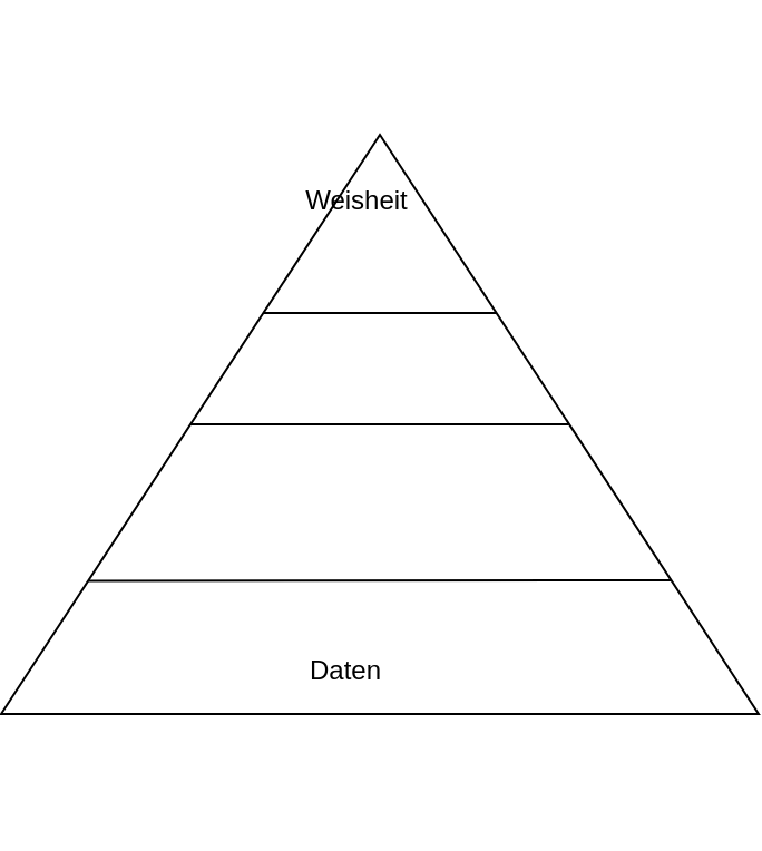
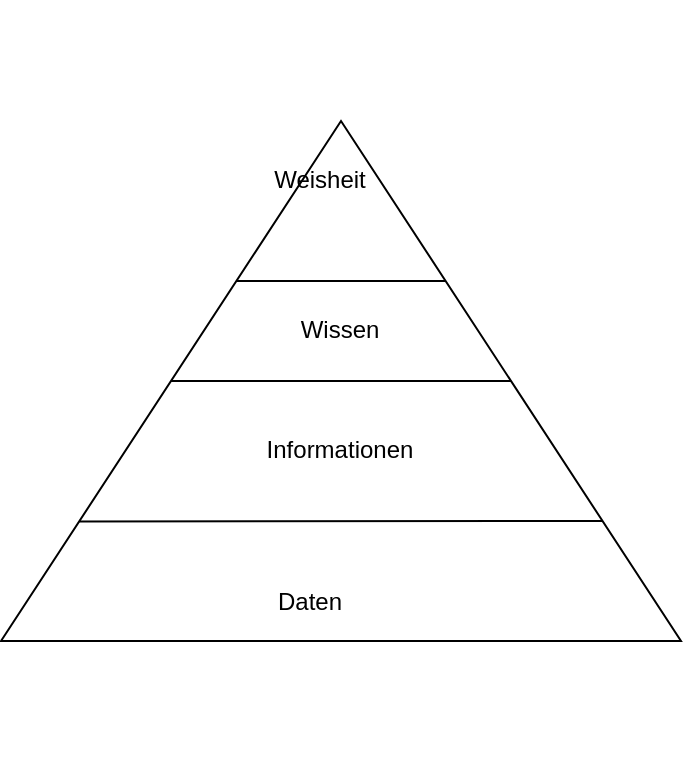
  <mxCell id="0" />
  <mxCell id="1" parent="0" />
  <mxCell id="2" value="" style="triangle;whiteSpace=wrap;html=1;rotation=-90;" parent="1" vertex="1"><mxGeometry x="20" y="20" width="260" height="340" as="geometry" /></mxCell>
+ <mxCell id="3" value="Wissen" style="text;strokeColor=none;align=center;fillColor=none;html=1;verticalAlign=middle;whiteSpace=wrap;rounded=0;" parent="1" vertex="1"><mxGeometry x="120" y="150" width="60" height="30" as="geometry" /></mxCell>
+ <mxCell id="4" value="Informationen" style="text;strokeColor=none;align=center;fillColor=none;html=1;verticalAlign=middle;whiteSpace=wrap;rounded=0;" parent="1" vertex="1"><mxGeometry x="107" y="207" width="86" height="35" as="geometry" /></mxCell>
  <mxCell id="5" value="Daten" style="text;strokeColor=none;align=center;fillColor=none;html=1;verticalAlign=middle;whiteSpace=wrap;rounded=0;" parent="1" vertex="1"><mxGeometry x="92" y="283" width="86" height="35" as="geometry" /></mxCell>
  <mxCell id="6" value="" style="endArrow=none;html=1;rounded=0;exitX=0.231;exitY=0.885;exitDx=0;exitDy=0;exitPerimeter=0;entryX=0.23;entryY=0.115;entryDx=0;entryDy=0;entryPerimeter=0;" parent="1" source="2" target="2" edge="1"><mxGeometry width="50" height="50" relative="1" as="geometry"><mxPoint x="276.65" y="260" as="sourcePoint" /><mxPoint x="23.35" y="260.26" as="targetPoint" /></mxGeometry></mxCell>
  <mxCell id="7" value="" style="endArrow=none;html=1;rounded=0;exitX=0.5;exitY=1;exitDx=0;exitDy=0;entryX=0.5;entryY=0;entryDx=0;entryDy=0;" parent="1" source="2" target="2" edge="1"><mxGeometry width="50" height="50" relative="1" as="geometry"><mxPoint x="221.48" y="190" as="sourcePoint" /><mxPoint x="78" y="190" as="targetPoint" /></mxGeometry></mxCell>
  <mxCell id="8" value="Weisheit" style="text;strokeColor=none;align=center;fillColor=none;html=1;verticalAlign=middle;whiteSpace=wrap;rounded=0;" vertex="1" parent="1"><mxGeometry x="110" y="75" width="60" height="30" as="geometry" /></mxCell>
  <mxCell id="9" value="" style="endArrow=none;html=1;rounded=0;" edge="1" parent="1"><mxGeometry width="50" height="50" relative="1" as="geometry"><mxPoint x="202" y="140" as="sourcePoint" /><mxPoint x="98" y="140" as="targetPoint" /></mxGeometry></mxCell>
